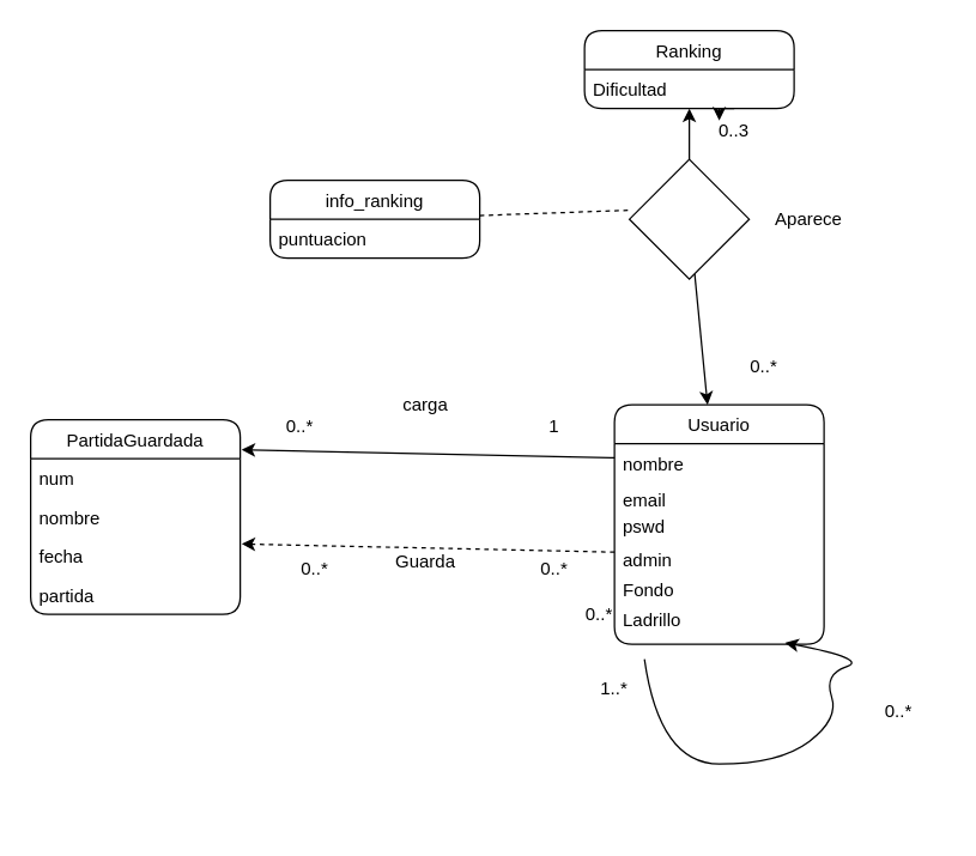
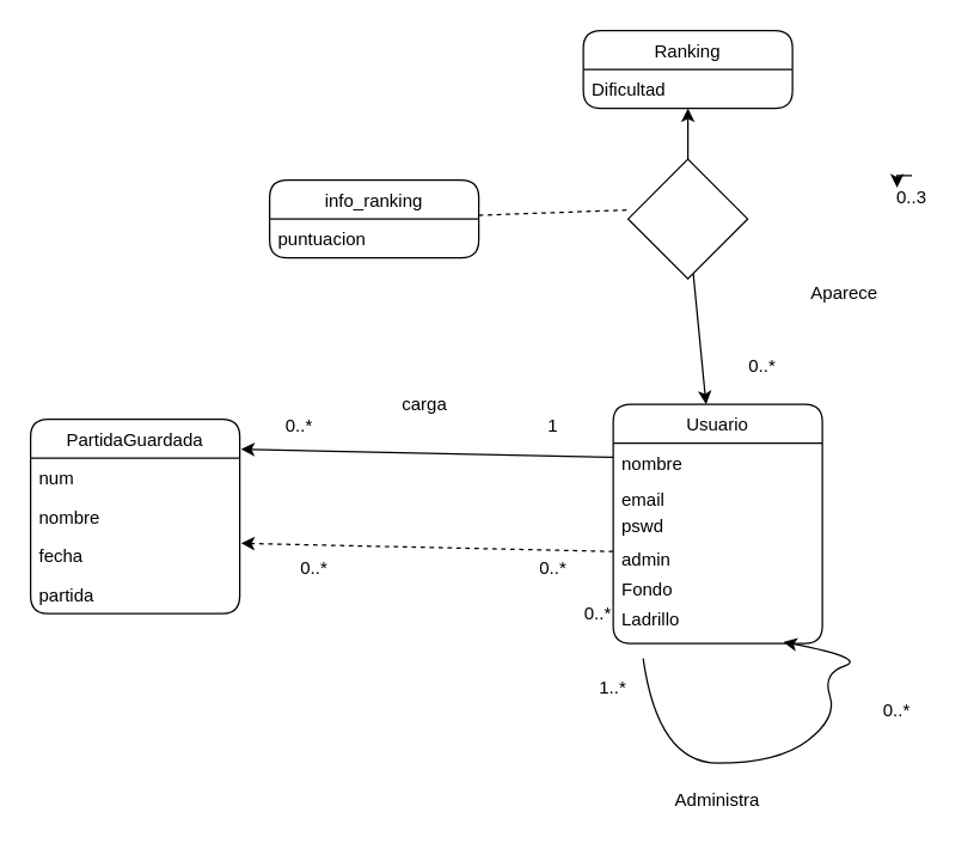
  <mxCell id="0" />
  <mxCell id="1" parent="0" />
  <mxCell id="2" value="Ranking" style="swimlane;fontStyle=0;childLayout=stackLayout;horizontal=1;startSize=26;fillColor=none;horizontalStack=0;resizeParent=1;resizeParentMax=0;resizeLast=0;collapsible=1;marginBottom=0;rounded=1;strokeColor=default;" parent="1" vertex="1"><mxGeometry x="390" y="20" width="140" height="52" as="geometry" /></mxCell>
  <mxCell id="3" value="Dificultad" style="text;strokeColor=none;fillColor=none;align=left;verticalAlign=top;spacingLeft=4;spacingRight=4;overflow=hidden;rotatable=0;points=[[0,0.5],[1,0.5]];portConstraint=eastwest;rounded=1;" parent="2" vertex="1"><mxGeometry y="26" width="140" height="26" as="geometry" /></mxCell>
  <mxCell id="4" value="info_ranking" style="swimlane;fontStyle=0;childLayout=stackLayout;horizontal=1;startSize=26;fillColor=none;horizontalStack=0;resizeParent=1;resizeParentMax=0;resizeLast=0;collapsible=1;marginBottom=0;rounded=1;strokeColor=default;" parent="1" vertex="1"><mxGeometry x="180" y="120" width="140" height="52" as="geometry" /></mxCell>
  <mxCell id="5" value="puntuacion" style="text;strokeColor=none;fillColor=none;align=left;verticalAlign=top;spacingLeft=4;spacingRight=4;overflow=hidden;rotatable=0;points=[[0,0.5],[1,0.5]];portConstraint=eastwest;rounded=1;" parent="4" vertex="1"><mxGeometry y="26" width="140" height="26" as="geometry" /></mxCell>
  <mxCell id="6" value="Usuario" style="swimlane;fontStyle=0;childLayout=stackLayout;horizontal=1;startSize=26;fillColor=none;horizontalStack=0;resizeParent=1;resizeParentMax=0;resizeLast=0;collapsible=1;marginBottom=0;rounded=1;strokeColor=default;" parent="1" vertex="1"><mxGeometry x="410" y="270" width="140" height="160" as="geometry" /></mxCell>
  <mxCell id="7" value="nombre" style="text;strokeColor=none;fillColor=none;align=left;verticalAlign=top;spacingLeft=4;spacingRight=4;overflow=hidden;rotatable=0;points=[[0,0.5],[1,0.5]];portConstraint=eastwest;rounded=1;" parent="6" vertex="1"><mxGeometry y="26" width="140" height="24" as="geometry" /></mxCell>
  <mxCell id="8" value="email" style="text;strokeColor=none;fillColor=none;align=left;verticalAlign=top;spacingLeft=4;spacingRight=4;overflow=hidden;rotatable=0;points=[[0,0.5],[1,0.5]];portConstraint=eastwest;rounded=1;" parent="6" vertex="1"><mxGeometry y="50" width="140" height="18" as="geometry" /></mxCell>
  <mxCell id="9" value="pswd" style="text;strokeColor=none;fillColor=none;align=left;verticalAlign=top;spacingLeft=4;spacingRight=4;overflow=hidden;rotatable=0;points=[[0,0.5],[1,0.5]];portConstraint=eastwest;rounded=1;" parent="6" vertex="1"><mxGeometry y="68" width="140" height="22" as="geometry" /></mxCell>
  <mxCell id="10" value="admin" style="text;strokeColor=none;fillColor=none;align=left;verticalAlign=top;spacingLeft=4;spacingRight=4;overflow=hidden;rotatable=0;points=[[0,0.5],[1,0.5]];portConstraint=eastwest;rounded=1;" parent="6" vertex="1"><mxGeometry y="90" width="140" height="20" as="geometry" /></mxCell>
  <mxCell id="11" value="Fondo" style="text;strokeColor=none;fillColor=none;align=left;verticalAlign=top;spacingLeft=4;spacingRight=4;overflow=hidden;rotatable=0;points=[[0,0.5],[1,0.5]];portConstraint=eastwest;rounded=1;" parent="6" vertex="1"><mxGeometry y="110" width="140" height="20" as="geometry" /></mxCell>
  <mxCell id="12" value="Ladrillo" style="text;strokeColor=none;fillColor=none;align=left;verticalAlign=top;spacingLeft=4;spacingRight=4;overflow=hidden;rotatable=0;points=[[0,0.5],[1,0.5]];portConstraint=eastwest;rounded=1;" parent="6" vertex="1"><mxGeometry y="130" width="140" height="30" as="geometry" /></mxCell>
  <mxCell id="13" value="" style="curved=1;endArrow=classic;html=1;rounded=0;exitX=0.143;exitY=1.333;exitDx=0;exitDy=0;exitPerimeter=0;entryX=0.814;entryY=0.967;entryDx=0;entryDy=0;entryPerimeter=0;" edge="1" parent="6" source="12" target="12"><mxGeometry x="-0.414" y="-95" width="50" height="50" relative="1" as="geometry"><mxPoint x="60" y="240" as="sourcePoint" /><mxPoint x="110" y="190" as="targetPoint" /><Array as="points"><mxPoint x="30" y="240" /><mxPoint x="110" y="240" /><mxPoint x="150" y="210" /><mxPoint x="140" y="180" /><mxPoint x="170" y="170" /></Array><mxPoint x="23" y="97" as="offset" /></mxGeometry></mxCell>
  <mxCell id="14" value="PartidaGuardada" style="swimlane;fontStyle=0;childLayout=stackLayout;horizontal=1;startSize=26;fillColor=none;horizontalStack=0;resizeParent=1;resizeParentMax=0;resizeLast=0;collapsible=1;marginBottom=0;rounded=1;strokeColor=default;" parent="1" vertex="1"><mxGeometry x="20" y="280" width="140" height="130" as="geometry" /></mxCell>
  <mxCell id="15" value="num" style="text;strokeColor=none;fillColor=none;align=left;verticalAlign=top;spacingLeft=4;spacingRight=4;overflow=hidden;rotatable=0;points=[[0,0.5],[1,0.5]];portConstraint=eastwest;rounded=1;" parent="14" vertex="1"><mxGeometry y="26" width="140" height="26" as="geometry" /></mxCell>
  <mxCell id="16" value="nombre" style="text;strokeColor=none;fillColor=none;align=left;verticalAlign=top;spacingLeft=4;spacingRight=4;overflow=hidden;rotatable=0;points=[[0,0.5],[1,0.5]];portConstraint=eastwest;rounded=1;" parent="14" vertex="1"><mxGeometry y="52" width="140" height="26" as="geometry" /></mxCell>
  <mxCell id="17" value="fecha" style="text;strokeColor=none;fillColor=none;align=left;verticalAlign=top;spacingLeft=4;spacingRight=4;overflow=hidden;rotatable=0;points=[[0,0.5],[1,0.5]];portConstraint=eastwest;rounded=1;" parent="14" vertex="1"><mxGeometry y="78" width="140" height="26" as="geometry" /></mxCell>
  <mxCell id="18" value="partida" style="text;strokeColor=none;fillColor=none;align=left;verticalAlign=top;spacingLeft=4;spacingRight=4;overflow=hidden;rotatable=0;points=[[0,0.5],[1,0.5]];portConstraint=eastwest;rounded=1;" parent="14" vertex="1"><mxGeometry y="104" width="140" height="26" as="geometry" /></mxCell>
  <mxCell id="19" style="edgeStyle=none;html=1;" parent="1" source="21" target="3" edge="1"><mxGeometry relative="1" as="geometry" /></mxCell>
  <mxCell id="20" style="edgeStyle=none;html=1;" parent="1" source="21" target="6" edge="1"><mxGeometry relative="1" as="geometry" /></mxCell>
  <mxCell id="21" value="" style="rhombus;whiteSpace=wrap;html=1;" parent="1" vertex="1"><mxGeometry x="420" y="106" width="80" height="80" as="geometry" /></mxCell>
  <mxCell id="22" value="" style="endArrow=none;dashed=1;html=1;" parent="1" source="4" edge="1"><mxGeometry width="50" height="50" relative="1" as="geometry"><mxPoint x="370" y="190" as="sourcePoint" /><mxPoint x="420" y="140" as="targetPoint" /></mxGeometry></mxCell>
  <mxCell id="23" style="edgeStyle=none;html=1;entryX=1.007;entryY=0.192;entryDx=0;entryDy=0;entryPerimeter=0;dashed=1;" parent="1" source="10" target="17" edge="1"><mxGeometry relative="1" as="geometry" /></mxCell>
  <mxCell id="24" value="0..*" style="text;html=1;strokeColor=none;fillColor=none;align=center;verticalAlign=middle;whiteSpace=wrap;rounded=0;" vertex="1" parent="1"><mxGeometry x="480" y="230" width="60" height="30" as="geometry" /></mxCell>
- <mxCell id="25" value="0..3" style="text;html=1;strokeColor=none;fillColor=none;align=center;verticalAlign=middle;whiteSpace=wrap;rounded=0;" vertex="1" parent="1"><mxGeometry x="460" y="72" width="60" height="30" as="geometry" /></mxCell>
+ <mxCell id="25" value="0..3" style="text;html=1;strokeColor=none;fillColor=none;align=center;verticalAlign=middle;whiteSpace=wrap;rounded=0;" vertex="1" parent="1"><mxGeometry x="580" y="117" width="60" height="30" as="geometry" /></mxCell>
  <mxCell id="26" style="edgeStyle=orthogonalEdgeStyle;rounded=0;orthogonalLoop=1;jettySize=auto;html=1;exitX=0.5;exitY=0;exitDx=0;exitDy=0;entryX=0.333;entryY=0.267;entryDx=0;entryDy=0;entryPerimeter=0;" edge="1" parent="1" source="25" target="25"><mxGeometry relative="1" as="geometry" /></mxCell>
  <mxCell id="27" value="0..*" style="text;html=1;strokeColor=none;fillColor=none;align=center;verticalAlign=middle;whiteSpace=wrap;rounded=0;" vertex="1" parent="1"><mxGeometry x="340" y="365" width="60" height="30" as="geometry" /></mxCell>
  <mxCell id="28" value="0..*" style="text;html=1;strokeColor=none;fillColor=none;align=center;verticalAlign=middle;whiteSpace=wrap;rounded=0;" vertex="1" parent="1"><mxGeometry x="180" y="365" width="60" height="30" as="geometry" /></mxCell>
  <mxCell id="29" value="1..*" style="text;html=1;strokeColor=none;fillColor=none;align=center;verticalAlign=middle;whiteSpace=wrap;rounded=0;" vertex="1" parent="1"><mxGeometry x="380" y="445" width="60" height="30" as="geometry" /></mxCell>
  <mxCell id="30" value="0..*" style="text;html=1;strokeColor=none;fillColor=none;align=center;verticalAlign=middle;whiteSpace=wrap;rounded=0;" vertex="1" parent="1"><mxGeometry x="570" y="460" width="60" height="30" as="geometry" /></mxCell>
- <mxCell id="32" value="Guarda" style="text;html=1;strokeColor=none;fillColor=none;align=center;verticalAlign=middle;whiteSpace=wrap;rounded=0;" vertex="1" parent="1"><mxGeometry x="254" y="360" width="60" height="30" as="geometry" /></mxCell>
+ <mxCell id="31" value="Administra" style="text;html=1;strokeColor=none;fillColor=none;align=center;verticalAlign=middle;whiteSpace=wrap;rounded=0;" vertex="1" parent="1"><mxGeometry x="450" y="520" width="60" height="30" as="geometry" /></mxCell>
  <mxCell id="33" style="edgeStyle=none;html=1;entryX=1.007;entryY=0.192;entryDx=0;entryDy=0;entryPerimeter=0;" edge="1" parent="1"><mxGeometry relative="1" as="geometry"><mxPoint x="410" y="305.472" as="sourcePoint" /><mxPoint x="160.98" y="300.002" as="targetPoint" /></mxGeometry></mxCell>
  <mxCell id="34" value="0..*" style="text;html=1;strokeColor=none;fillColor=none;align=center;verticalAlign=middle;whiteSpace=wrap;rounded=0;" vertex="1" parent="1"><mxGeometry x="170" y="270" width="60" height="30" as="geometry" /></mxCell>
  <mxCell id="35" value="carga" style="text;html=1;strokeColor=none;fillColor=none;align=center;verticalAlign=middle;whiteSpace=wrap;rounded=0;" vertex="1" parent="1"><mxGeometry x="254" y="255" width="60" height="30" as="geometry" /></mxCell>
  <mxCell id="36" value="1" style="text;html=1;strokeColor=none;fillColor=none;align=center;verticalAlign=middle;whiteSpace=wrap;rounded=0;" vertex="1" parent="1"><mxGeometry x="340" y="270" width="60" height="30" as="geometry" /></mxCell>
  <mxCell id="37" value="0..*" style="text;html=1;strokeColor=none;fillColor=none;align=center;verticalAlign=middle;whiteSpace=wrap;rounded=0;" vertex="1" parent="1"><mxGeometry x="370" y="395" width="60" height="30" as="geometry" /></mxCell>
- <mxCell id="38" value="Aparece" style="text;html=1;strokeColor=none;fillColor=none;align=center;verticalAlign=middle;whiteSpace=wrap;rounded=0;" vertex="1" parent="1"><mxGeometry x="510" y="131" width="60" height="30" as="geometry" /></mxCell>
+ <mxCell id="38" value="Aparece" style="text;html=1;strokeColor=none;fillColor=none;align=center;verticalAlign=middle;whiteSpace=wrap;rounded=0;" vertex="1" parent="1"><mxGeometry x="535" y="181" width="60" height="30" as="geometry" /></mxCell>
